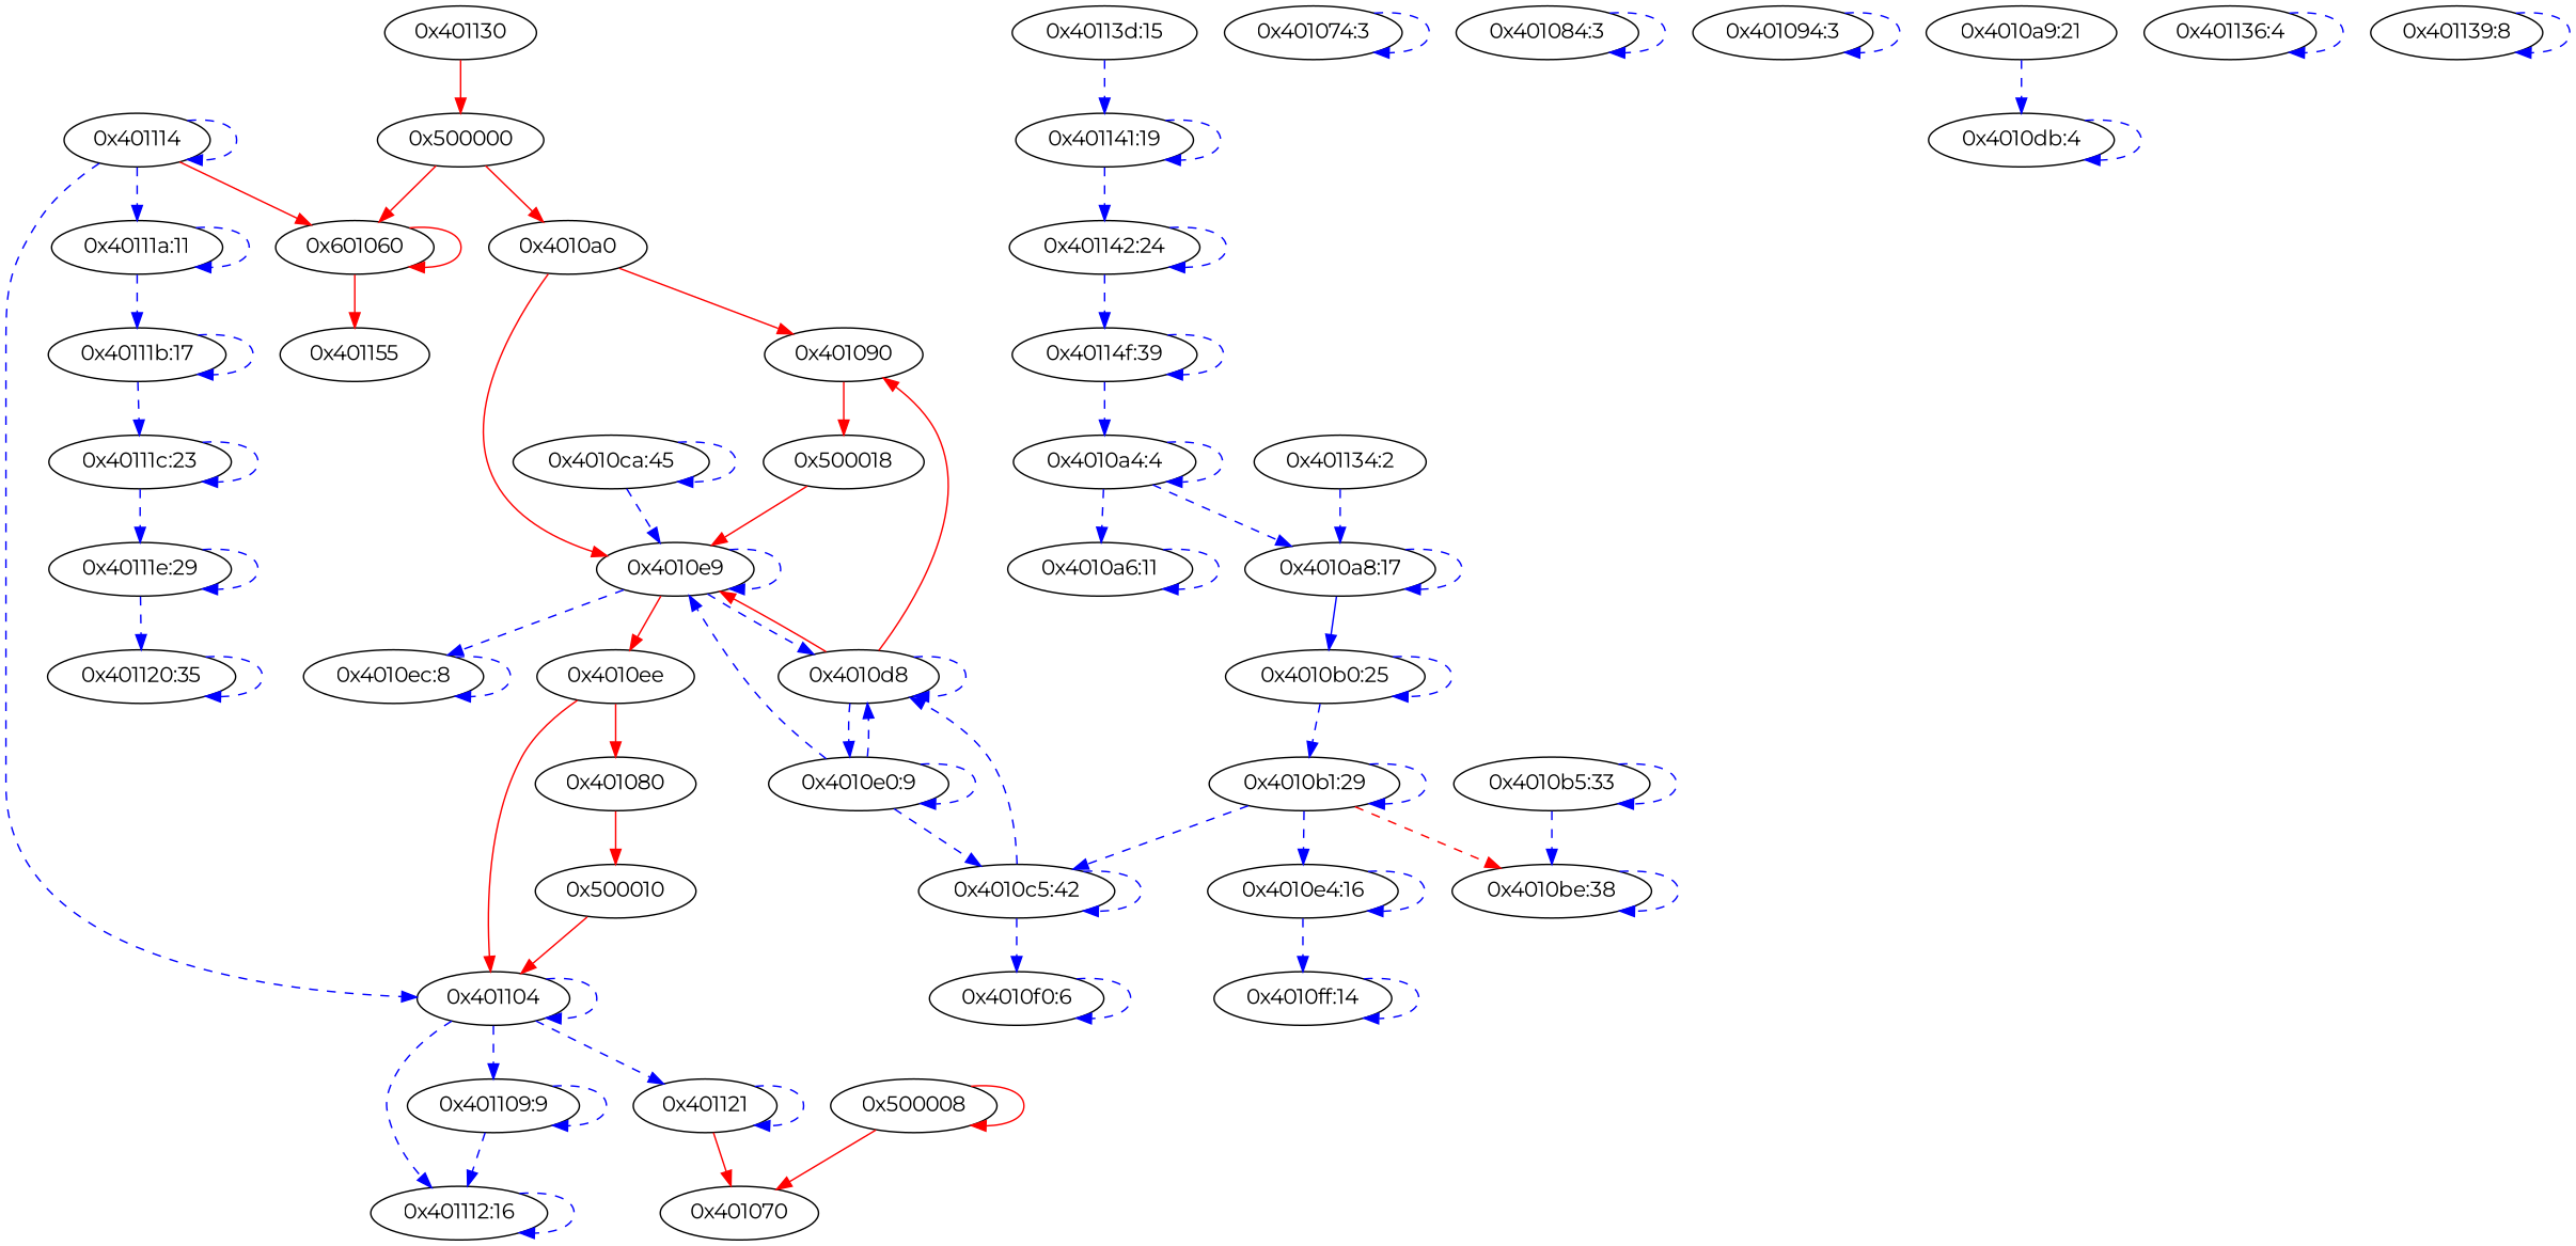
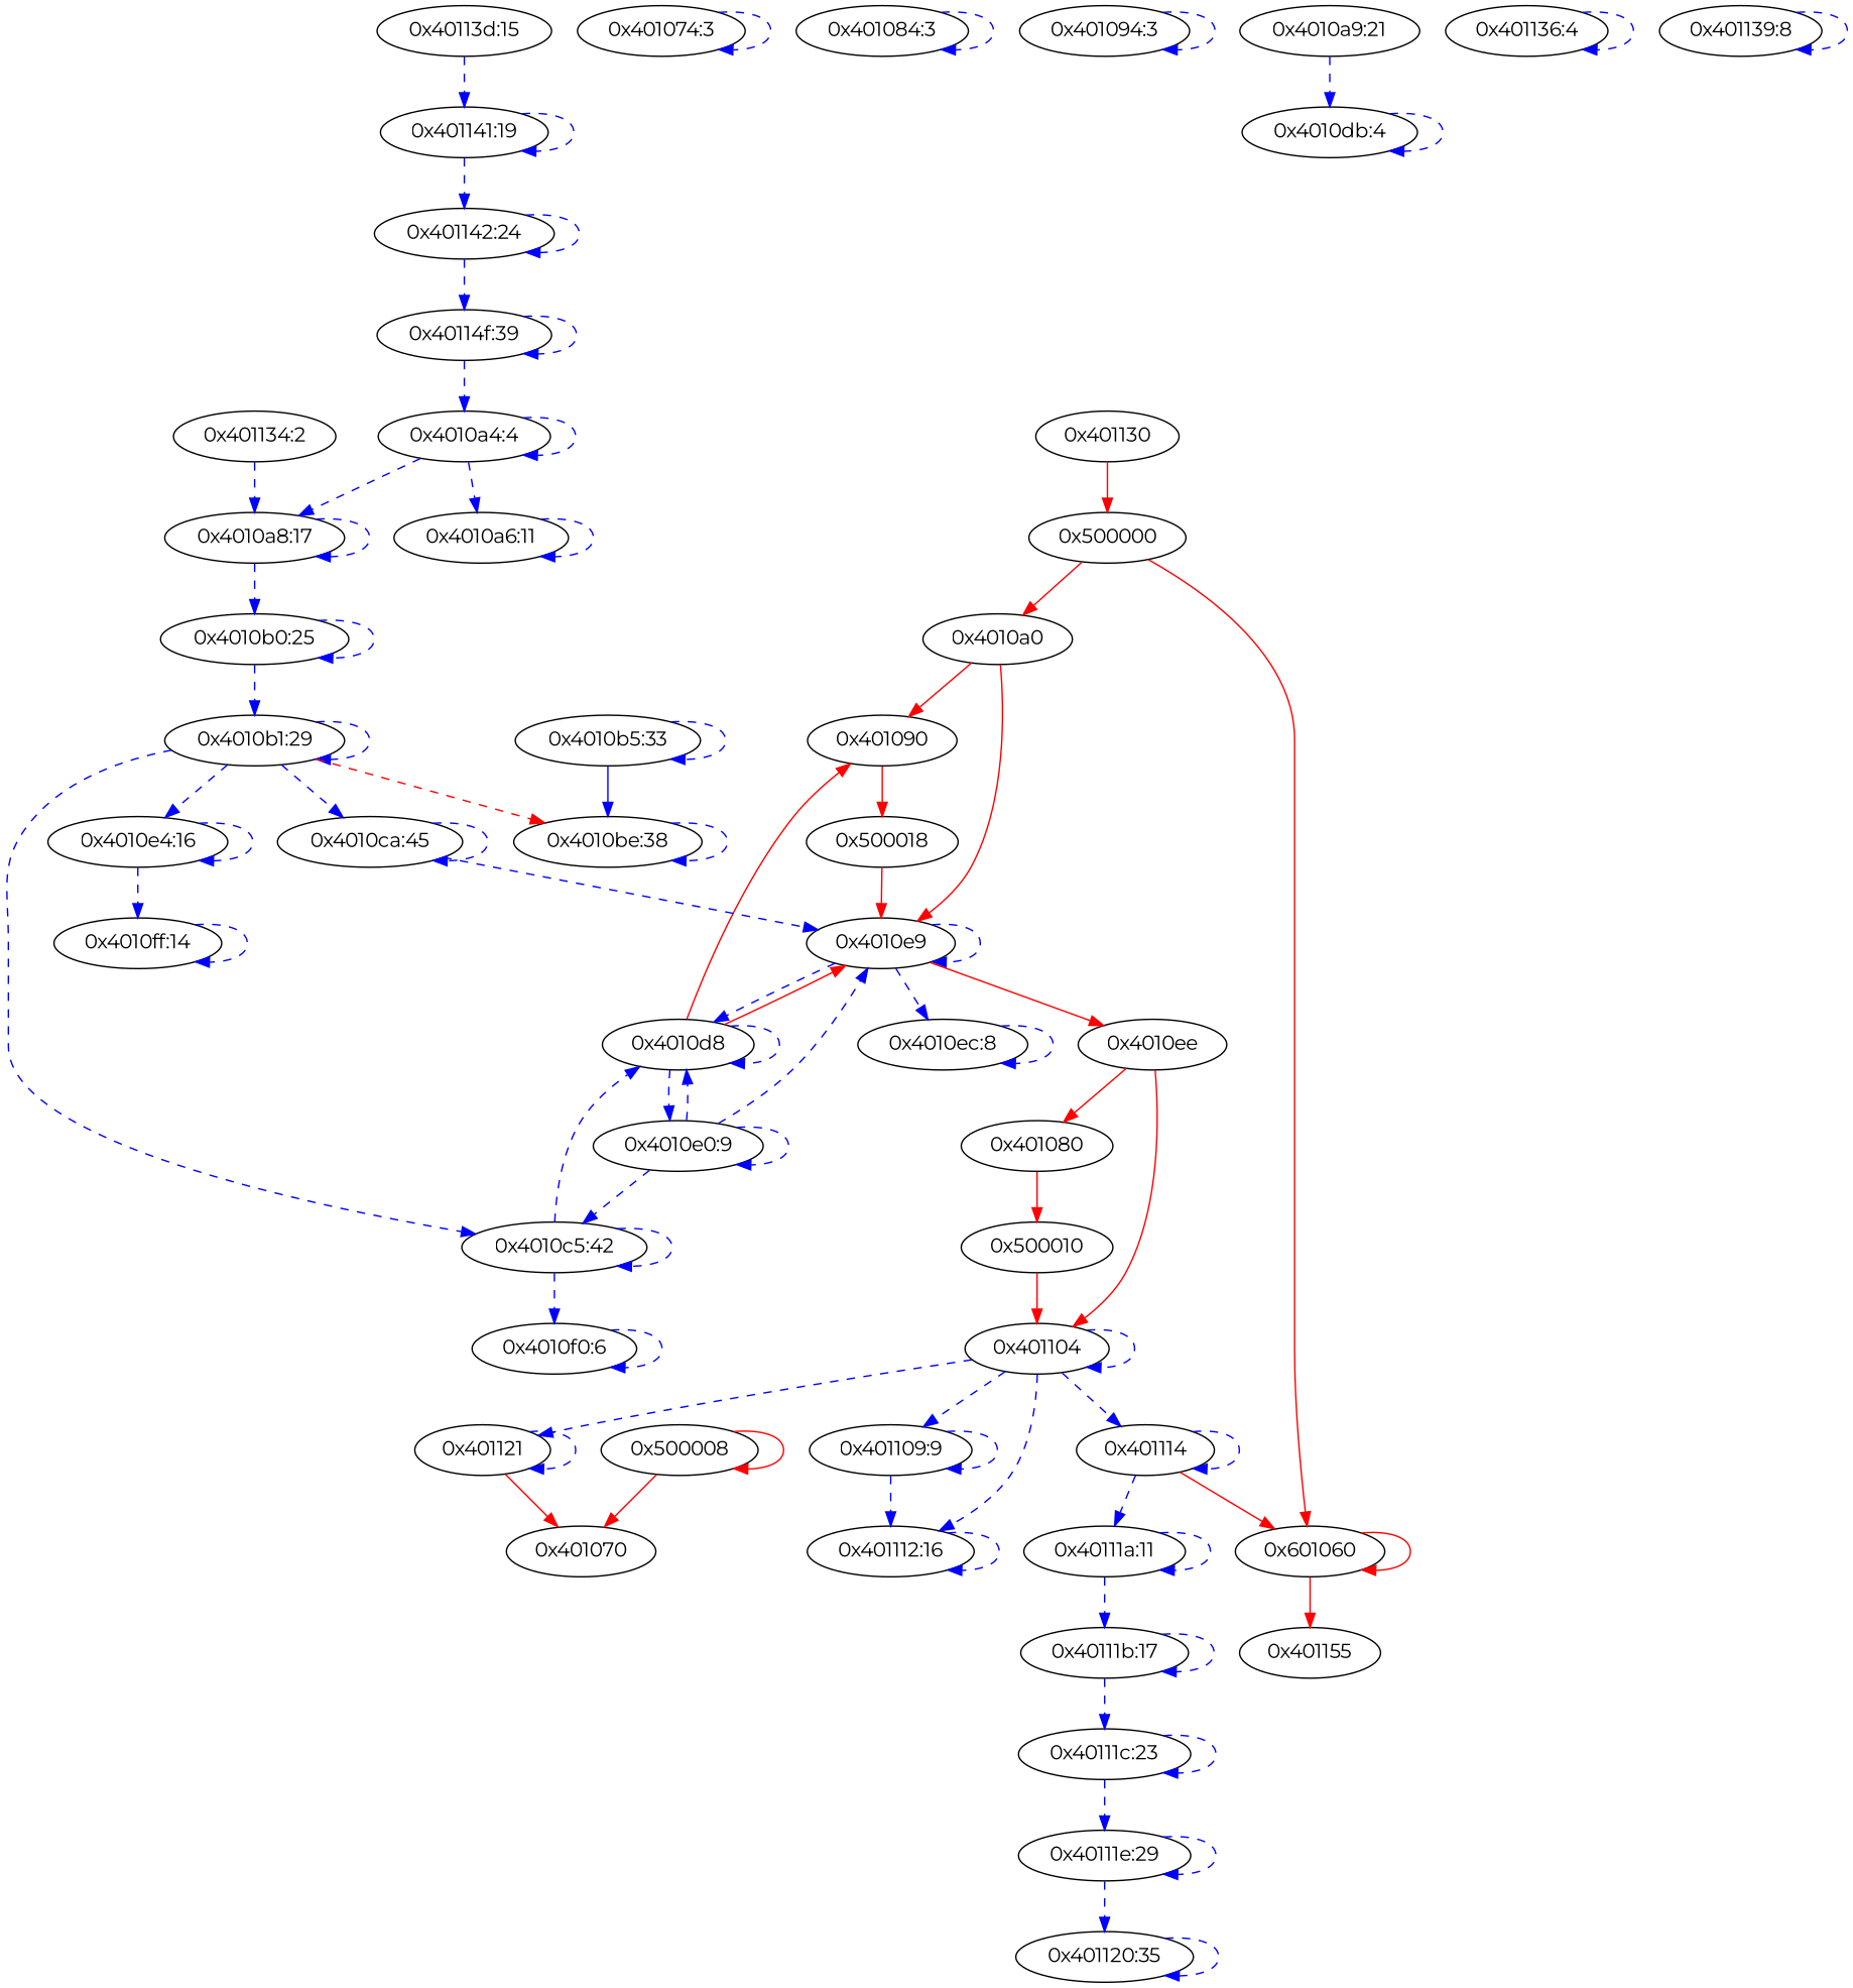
  digraph {
    fontname=Montserrat
    node [fontname=Montserrat]
    edge [color=blue fontname=Montserrat style=dashed type=data]
    n1 [label="0x401130"]
    n2 [label="0x500000"]
    n3 [label="0x4010a0"]
    n4 [label="0x601060"]
    n5 [label="0x401090"]
    n6 [label="0x4010e9"]
    n7 [label="0x401155"]
    n8 [label="0x500018"]
    n9 [label="0x4010d8"]
    n10 [label="0x4010ee"]
    n11 [label="0x4010ec:8"]
    n12 [label="0x4010e0:9"]
    n13 [label="0x401080"]
    n14 [label="0x401104"]
    n15 [label="0x4010c5:42"]
    n16 [label="0x500010"]
    n17 [label="0x401114"]
    n18 [label="0x401121"]
    n19 [label="0x401109:9"]
    n20 [label="0x401112:16"]
    n21 [label="0x40111a:11"]
    n22 [label="0x401070"]
    n23 [label="0x40111b:17"]
    n24 [label="0x500008"]
    n25 [label="0x401074:3"]
    n26 [label="0x401084:3"]
    n27 [label="0x401094:3"]
    n28 [label="0x4010f0:6"]
    n29 [label="0x4010ff:14"]
    n30 [label="0x40111c:23"]
    n31 [label="0x40111e:29"]
    n32 [label="0x401120:35"]
    n33 [label="0x4010db:4"]
    n34 [label="0x4010e4:16"]
    n35 [label="0x4010a4:4"]
    n36 [label="0x4010a6:11"]
    n37 [label="0x4010a8:17"]
    n38 [label="0x4010b0:25"]
    n39 [label="0x4010b1:29"]
    n40 [label="0x4010be:38"]
    n41 [label="0x4010ca:45"]
    n42 [label="0x4010b5:33"]
    n43 [label="0x4010a9:21"]
    n44 [label="0x401136:4"]
    n45 [label="0x401139:8"]
    n46 [label="0x40113d:15"]
    n47 [label="0x401141:19"]
    n48 [label="0x401142:24"]
    n49 [label="0x40114f:39"]
    n50 [label="0x401134:2"]
    n1 -> n2 [color=red style=solid type=control]
    n2 -> n3 [color=red style=solid type=control]
    n2 -> n4 [color=red style=solid type=control]
    n3 -> n5 [color=red style=solid type=control]
    n3 -> n6 [color=red style=solid type=control]
    n4 -> n4 [color=red style=solid type=control]
    n4 -> n7 [color=red style=solid type=control]
    n5 -> n8 [color=red style=solid type=control]
    n6 -> n6
    n6 -> n9
    n6 -> n10 [color=red style=solid type=control]
    n6 -> n11
    n8 -> n6 [color=red style=solid type=control]
    n9 -> n5 [color=red style=solid type=control]
    n9 -> n6 [color=red style=solid type=control]
    n9 -> n9
    n9 -> n12
    n10 -> n13 [color=red style=solid type=control]
    n10 -> n14 [color=red style=solid type=control]
    n11 -> n11
    n12 -> n6
    n12 -> n9
    n12 -> n12
    n12 -> n15
    n13 -> n16 [color=red style=solid type=control]
    n14 -> n14
-   n17 -> n14
+   n14 -> n17
    n14 -> n18
    n14 -> n19
    n14 -> n20
    n15 -> n9
    n15 -> n15
    n15 -> n28
    n16 -> n14 [color=red style=solid type=control]
    n17 -> n4 [color=red style=solid type=control]
    n17 -> n17
    n17 -> n21
    n18 -> n18
    n18 -> n22 [color=red style=solid type=control]
    n19 -> n19
    n19 -> n20
    n20 -> n20
    n21 -> n21
    n21 -> n23
    n23 -> n23
    n23 -> n30
    n24 -> n22 [color=red style=solid type=control]
    n24 -> n24 [color=red style=solid type=control]
    n25 -> n25
    n26 -> n26
    n27 -> n27
    n28 -> n28
    n29 -> n29
    n30 -> n30
    n30 -> n31
    n31 -> n31
    n31 -> n32
    n32 -> n32
    n33 -> n33
    n34 -> n29
    n34 -> n34
    n35 -> n35
    n35 -> n36
    n35 -> n37
    n36 -> n36
    n37 -> n37
-   n37 -> n38 [style=solid]
+   n37 -> n38
    n38 -> n38
    n38 -> n39
    n39 -> n15
    n39 -> n34
    n39 -> n39
    n39 -> n40 [color=red]
+   n39 -> n41
    n40 -> n40
    n41 -> n6
    n41 -> n41
-   n42 -> n40
+   n42 -> n40 [style=solid]
    n42 -> n42
    n43 -> n33
    n44 -> n44
    n45 -> n45
    n46 -> n47
    n47 -> n47
    n47 -> n48
    n48 -> n48
    n48 -> n49
    n49 -> n35
    n49 -> n49
    n50 -> n37
  }
